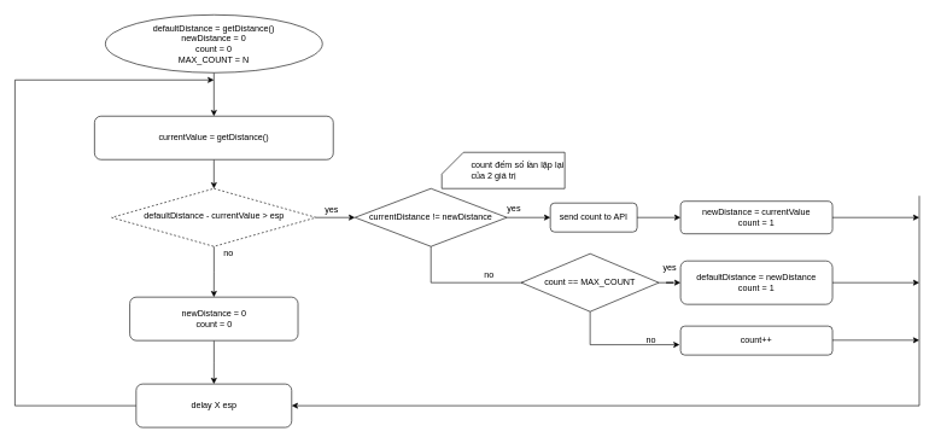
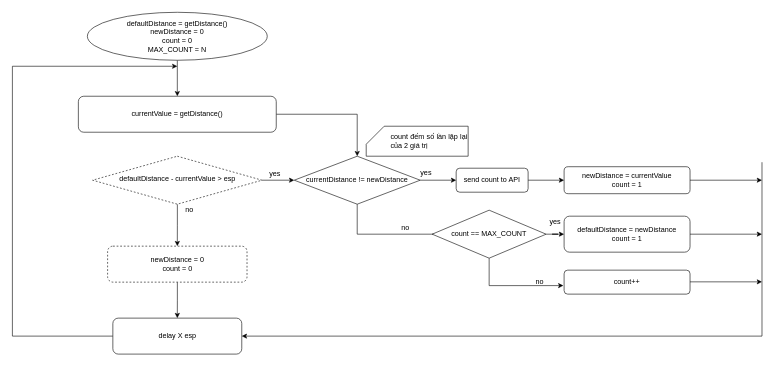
  <mxCell id="0" />
  <mxCell id="1" parent="0" />
- <mxCell id="2" style="edgeStyle=orthogonalEdgeStyle;rounded=0;orthogonalLoop=1;jettySize=auto;html=1;entryX=0.5;entryY=0;entryDx=0;entryDy=0;" edge="1" parent="1" source="3" target="6"><mxGeometry relative="1" as="geometry" /></mxCell>
+ <mxCell id="2" style="edgeStyle=orthogonalEdgeStyle;rounded=0;orthogonalLoop=1;jettySize=auto;html=1;" edge="1" parent="1" source="3" target="14"><mxGeometry relative="1" as="geometry" /></mxCell>
  <mxCell id="3" value="currentValue = getDistance()" style="rounded=1;whiteSpace=wrap;html=1;fontSize=12;glass=0;strokeWidth=1;shadow=0;" vertex="1" parent="1"><mxGeometry x="130" y="160" width="330" height="60" as="geometry" /></mxCell>
  <mxCell id="4" style="edgeStyle=orthogonalEdgeStyle;rounded=0;orthogonalLoop=1;jettySize=auto;html=1;entryX=0;entryY=0.5;entryDx=0;entryDy=0;" edge="1" parent="1" source="6" target="14"><mxGeometry relative="1" as="geometry" /></mxCell>
  <mxCell id="5" style="edgeStyle=orthogonalEdgeStyle;rounded=0;orthogonalLoop=1;jettySize=auto;html=1;entryX=0.5;entryY=0;entryDx=0;entryDy=0;" edge="1" parent="1" source="6" target="34"><mxGeometry relative="1" as="geometry" /></mxCell>
  <mxCell id="6" value="defaultDistance - currentValue &amp;gt; esp" style="rhombus;whiteSpace=wrap;html=1;shadow=0;fontFamily=Helvetica;fontSize=12;align=center;strokeWidth=1;spacing=6;spacingTop=-4;dashed=1;" vertex="1" parent="1"><mxGeometry x="153.75" y="260" width="282.5" height="80" as="geometry" /></mxCell>
  <mxCell id="7" style="edgeStyle=orthogonalEdgeStyle;rounded=0;orthogonalLoop=1;jettySize=auto;html=1;entryX=0;entryY=0.5;entryDx=0;entryDy=0;" edge="1" parent="1" source="8" target="11"><mxGeometry relative="1" as="geometry" /></mxCell>
  <mxCell id="8" value="send count to API" style="rounded=1;whiteSpace=wrap;html=1;fontSize=12;glass=0;strokeWidth=1;shadow=0;" vertex="1" parent="1"><mxGeometry x="760" y="280" width="120" height="40" as="geometry" /></mxCell>
  <mxCell id="9" style="edgeStyle=orthogonalEdgeStyle;rounded=0;orthogonalLoop=1;jettySize=auto;html=1;entryX=0.5;entryY=0;entryDx=0;entryDy=0;" edge="1" parent="1" source="10" target="3"><mxGeometry relative="1" as="geometry" /></mxCell>
  <mxCell id="10" value="&lt;span style=&quot;white-space: normal&quot;&gt;defaultDistance = getDistance()&lt;br&gt;newDistance = 0&lt;br&gt;count = 0&lt;br&gt;MAX_COUNT = N&lt;br&gt;&lt;/span&gt;" style="ellipse;whiteSpace=wrap;html=1;" vertex="1" parent="1"><mxGeometry x="145" y="20" width="300" height="80" as="geometry" /></mxCell>
  <mxCell id="11" value="newDistance = currentValue&lt;br&gt;count = 1" style="rounded=1;whiteSpace=wrap;html=1;" vertex="1" parent="1"><mxGeometry x="940" y="277.5" width="210" height="45" as="geometry" /></mxCell>
  <mxCell id="12" style="edgeStyle=orthogonalEdgeStyle;rounded=0;orthogonalLoop=1;jettySize=auto;html=1;entryX=0;entryY=0.5;entryDx=0;entryDy=0;" edge="1" parent="1" source="14" target="8"><mxGeometry relative="1" as="geometry" /></mxCell>
  <mxCell id="13" style="edgeStyle=orthogonalEdgeStyle;rounded=0;orthogonalLoop=1;jettySize=auto;html=1;exitX=0.5;exitY=1;exitDx=0;exitDy=0;" edge="1" parent="1" source="14"><mxGeometry relative="1" as="geometry"><mxPoint x="760" y="390" as="targetPoint" /><Array as="points"><mxPoint x="595" y="390" /></Array></mxGeometry></mxCell>
  <mxCell id="14" value="currentDistance != newDistance" style="rhombus;whiteSpace=wrap;html=1;" vertex="1" parent="1"><mxGeometry x="490" y="260" width="210" height="80" as="geometry" /></mxCell>
  <mxCell id="15" value="yes" style="text;html=1;strokeColor=none;fillColor=none;align=center;verticalAlign=middle;whiteSpace=wrap;rounded=0;" vertex="1" parent="1"><mxGeometry x="437.5" y="280" width="40" height="20" as="geometry" /></mxCell>
  <mxCell id="16" value="yes" style="text;html=1;strokeColor=none;fillColor=none;align=center;verticalAlign=middle;whiteSpace=wrap;rounded=0;" vertex="1" parent="1"><mxGeometry x="690" y="278" width="40" height="20" as="geometry" /></mxCell>
  <mxCell id="17" value="no" style="text;html=1;align=center;verticalAlign=middle;resizable=0;points=[];autosize=1;" vertex="1" parent="1"><mxGeometry x="660" y="370" width="30" height="20" as="geometry" /></mxCell>
  <mxCell id="18" style="edgeStyle=orthogonalEdgeStyle;rounded=0;orthogonalLoop=1;jettySize=auto;html=1;entryX=0;entryY=0.5;entryDx=0;entryDy=0;" edge="1" parent="1" source="20" target="21"><mxGeometry relative="1" as="geometry" /></mxCell>
  <mxCell id="19" style="edgeStyle=orthogonalEdgeStyle;rounded=0;orthogonalLoop=1;jettySize=auto;html=1;entryX=-0.006;entryY=0.644;entryDx=0;entryDy=0;entryPerimeter=0;" edge="1" parent="1" source="20" target="23"><mxGeometry relative="1" as="geometry"><mxPoint x="900" y="500" as="targetPoint" /><Array as="points"><mxPoint x="815" y="476" /></Array></mxGeometry></mxCell>
  <mxCell id="20" value="count == MAX_COUNT" style="rhombus;whiteSpace=wrap;html=1;" vertex="1" parent="1"><mxGeometry x="720" y="350" width="190" height="80" as="geometry" /></mxCell>
  <mxCell id="21" value="defaultDistance = newDistance&lt;br&gt;count = 1" style="rounded=1;whiteSpace=wrap;html=1;" vertex="1" parent="1"><mxGeometry x="940" y="360" width="210" height="60" as="geometry" /></mxCell>
  <mxCell id="22" value="yes" style="text;html=1;align=center;verticalAlign=middle;resizable=0;points=[];autosize=1;" vertex="1" parent="1"><mxGeometry x="910" y="360" width="30" height="20" as="geometry" /></mxCell>
  <mxCell id="23" value="count++" style="rounded=1;whiteSpace=wrap;html=1;" vertex="1" parent="1"><mxGeometry x="940" y="450" width="210" height="40" as="geometry" /></mxCell>
  <mxCell id="24" value="no&lt;br&gt;" style="text;html=1;align=center;verticalAlign=middle;resizable=0;points=[];autosize=1;" vertex="1" parent="1"><mxGeometry x="884" y="460" width="30" height="20" as="geometry" /></mxCell>
  <mxCell id="25" value="&lt;blockquote style=&quot;margin: 0 0 0 40px ; border: none ; padding: 0px&quot;&gt;&lt;div style=&quot;text-align: justify&quot;&gt;&lt;span&gt;count đếm số lần lặp lại của 2 giá trị&lt;/span&gt;&lt;/div&gt;&lt;/blockquote&gt;" style="shape=card;whiteSpace=wrap;html=1;align=center;" vertex="1" parent="1"><mxGeometry x="610" y="210" width="170" height="50" as="geometry" /></mxCell>
  <mxCell id="26" style="edgeStyle=orthogonalEdgeStyle;rounded=0;orthogonalLoop=1;jettySize=auto;html=1;" edge="1" parent="1" source="27"><mxGeometry relative="1" as="geometry"><mxPoint x="295" y="110" as="targetPoint" /><Array as="points"><mxPoint x="20" y="560" /><mxPoint x="20" y="110" /></Array></mxGeometry></mxCell>
  <mxCell id="27" value="delay X esp" style="rounded=1;whiteSpace=wrap;html=1;" vertex="1" parent="1"><mxGeometry x="187.5" y="530" width="215" height="60" as="geometry" /></mxCell>
  <mxCell id="28" value="" style="endArrow=classic;html=1;entryX=1;entryY=0.5;entryDx=0;entryDy=0;" edge="1" parent="1" target="27"><mxGeometry width="50" height="50" relative="1" as="geometry"><mxPoint x="1270" y="560" as="sourcePoint" /><mxPoint x="1270" y="588" as="targetPoint" /></mxGeometry></mxCell>
  <mxCell id="29" value="" style="endArrow=none;html=1;" edge="1" parent="1"><mxGeometry width="50" height="50" relative="1" as="geometry"><mxPoint x="1270" y="270" as="sourcePoint" /><mxPoint x="1270" y="560" as="targetPoint" /></mxGeometry></mxCell>
  <mxCell id="30" value="" style="endArrow=classic;html=1;exitX=1;exitY=0.5;exitDx=0;exitDy=0;" edge="1" parent="1" source="11"><mxGeometry width="50" height="50" relative="1" as="geometry"><mxPoint x="530" y="660" as="sourcePoint" /><mxPoint x="1270" y="300" as="targetPoint" /></mxGeometry></mxCell>
  <mxCell id="31" value="" style="endArrow=classic;html=1;exitX=1;exitY=0.5;exitDx=0;exitDy=0;" edge="1" parent="1"><mxGeometry width="50" height="50" relative="1" as="geometry"><mxPoint x="1150" y="390" as="sourcePoint" /><mxPoint x="1270" y="390" as="targetPoint" /></mxGeometry></mxCell>
  <mxCell id="32" value="" style="endArrow=classic;html=1;exitX=1;exitY=0.5;exitDx=0;exitDy=0;" edge="1" parent="1"><mxGeometry width="50" height="50" relative="1" as="geometry"><mxPoint x="1150" y="469.5" as="sourcePoint" /><mxPoint x="1270" y="469.5" as="targetPoint" /></mxGeometry></mxCell>
  <mxCell id="33" style="edgeStyle=orthogonalEdgeStyle;rounded=0;orthogonalLoop=1;jettySize=auto;html=1;" edge="1" parent="1" source="34" target="27"><mxGeometry relative="1" as="geometry" /></mxCell>
- <mxCell id="34" value="newDistance = 0&lt;br&gt;count = 0" style="rounded=1;whiteSpace=wrap;html=1;" vertex="1" parent="1"><mxGeometry x="178.75" y="410" width="232.5" height="60" as="geometry" /></mxCell>
+ <mxCell id="34" value="newDistance = 0&lt;br&gt;count = 0" style="rounded=1;whiteSpace=wrap;html=1;dashed=1;" vertex="1" parent="1"><mxGeometry x="178.75" y="410" width="232.5" height="60" as="geometry" /></mxCell>
  <mxCell id="35" value="no&lt;br&gt;" style="text;html=1;align=center;verticalAlign=middle;resizable=0;points=[];autosize=1;" vertex="1" parent="1"><mxGeometry x="300" y="340" width="30" height="20" as="geometry" /></mxCell>
